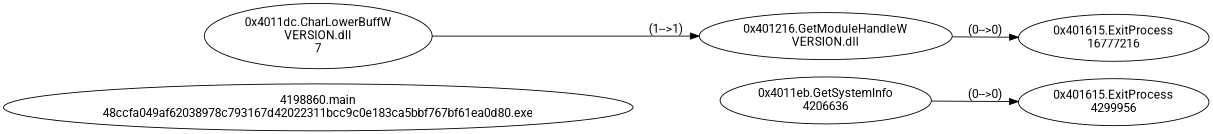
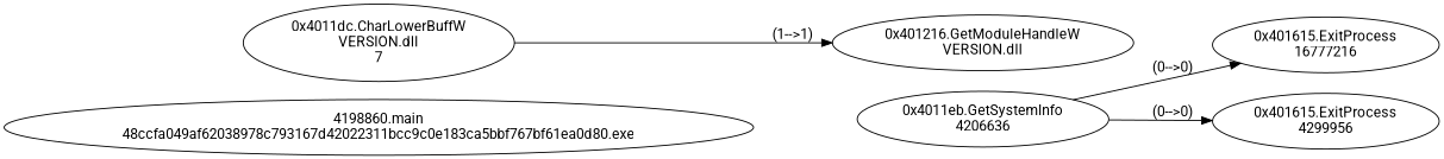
  digraph {
    fontname=Roboto
    rankdir=LR
    node [fontname=Roboto]
    edge [fontname=Roboto]
    n1 [label="4198860.main\n48ccfa049af62038978c793167d42022311bcc9c0e183ca5bbf767bf61ea0d80.exe"]
    n2 [label="0x4011dc.CharLowerBuffW\nVERSION.dll\n7"]
    n3 [label="0x401216.GetModuleHandleW\nVERSION.dll"]
    n4 [label="0x4011eb.GetSystemInfo\n4206636"]
    n5 [label="0x401615.ExitProcess\n16777216"]
    n6 [label="0x401615.ExitProcess\n4299956"]
    n2 -> n3 [label="(1-->1)"]
-   n3 -> n5 [label="(0-->0)"]
+   n4 -> n5 [label="(0-->0)"]
    n4 -> n6 [label="(0-->0)"]
  }
